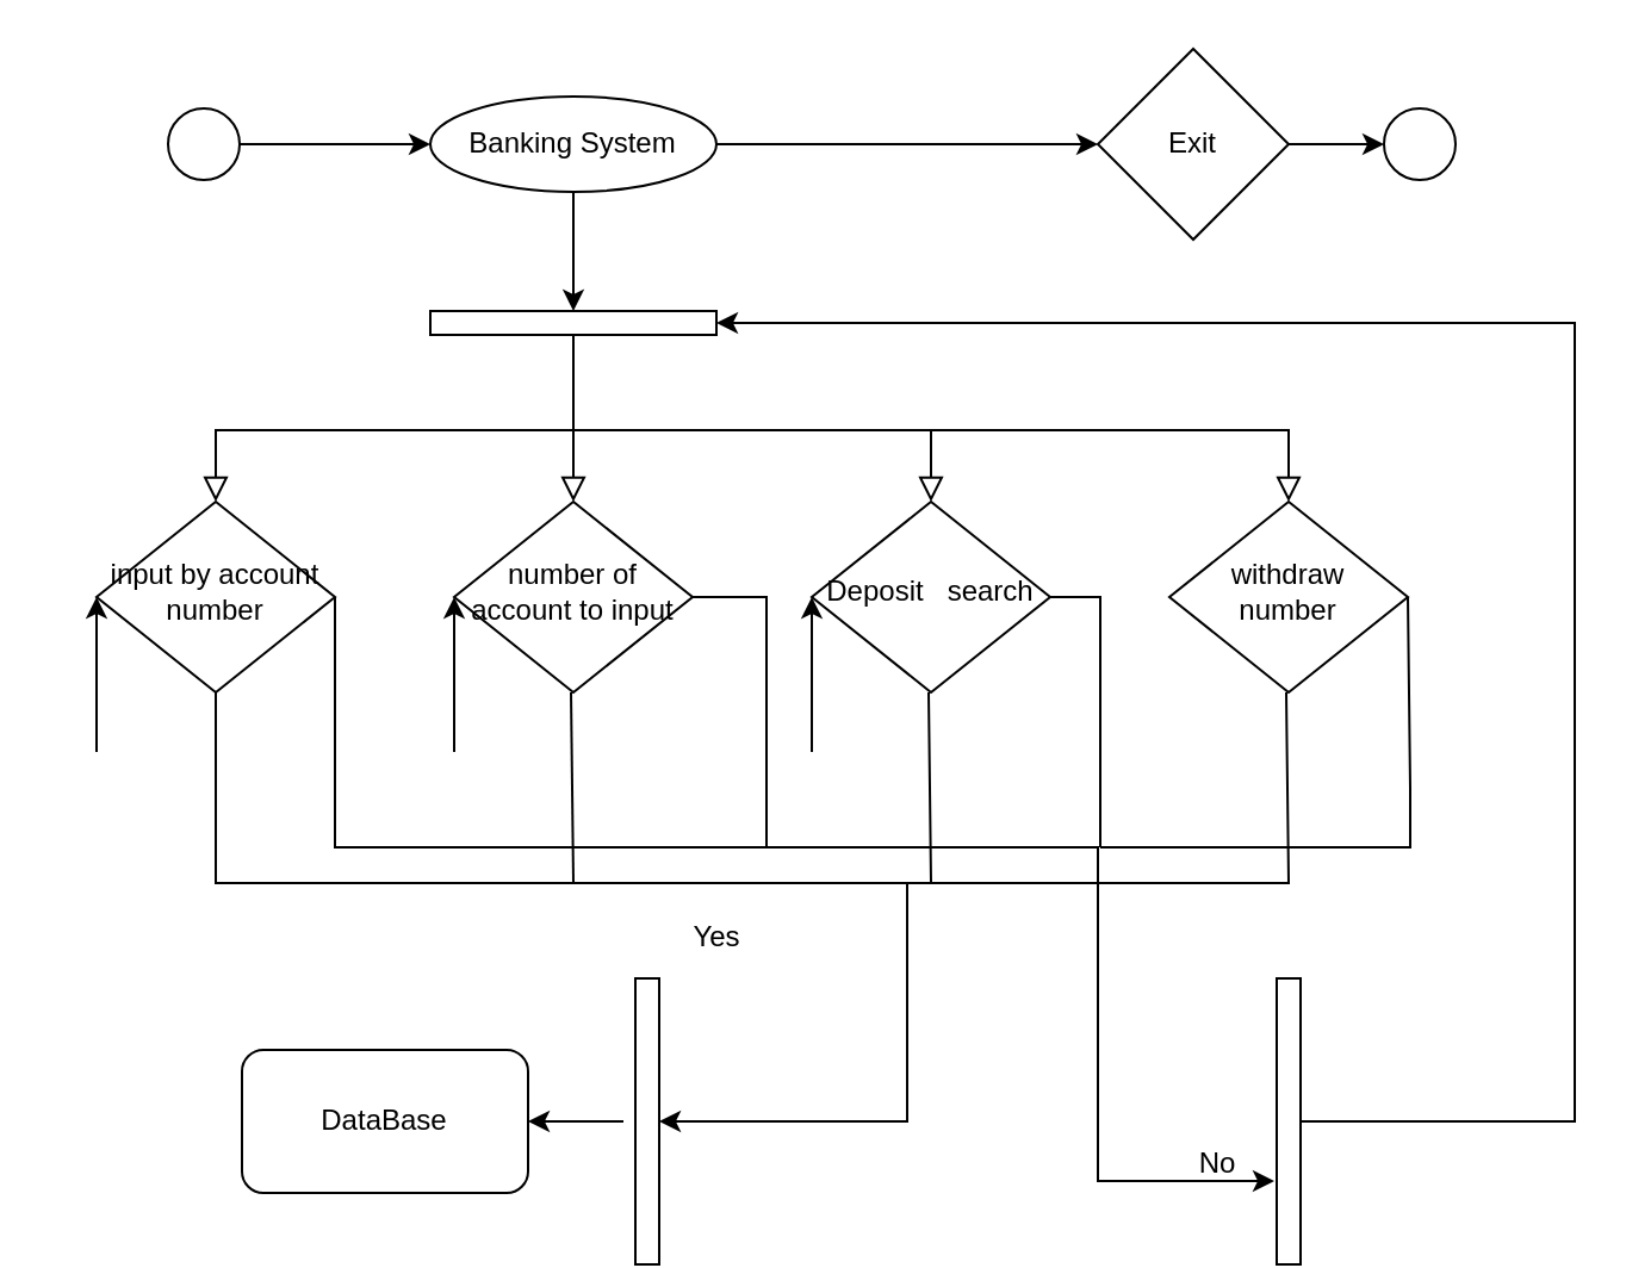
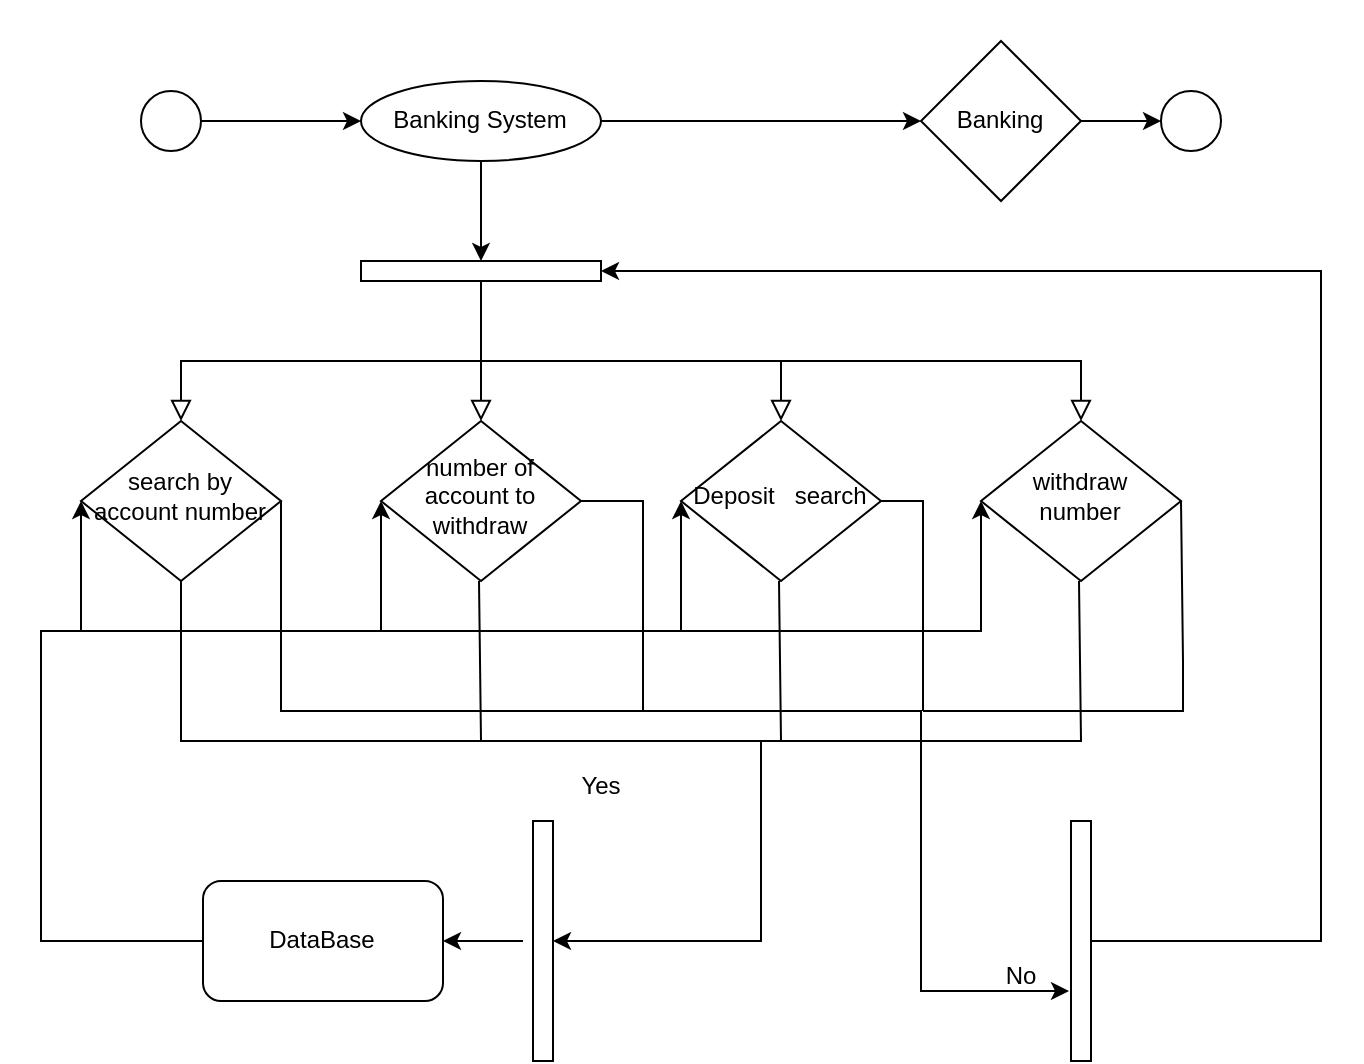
  <mxCell id="0" />
  <mxCell id="1" parent="0" />
  <mxCell id="2" value="" style="rounded=0;html=1;jettySize=auto;orthogonalLoop=1;fontSize=11;endArrow=block;endFill=0;endSize=8;strokeWidth=1;shadow=0;labelBackgroundColor=none;edgeStyle=orthogonalEdgeStyle;exitX=0.5;exitY=1;exitDx=0;exitDy=0;" parent="1" source="10" target="6" edge="1"><mxGeometry relative="1" as="geometry"><mxPoint x="240" y="160" as="sourcePoint" /></mxGeometry></mxCell>
  <mxCell id="3" value="Banking System" style="ellipse;whiteSpace=wrap;html=1;fontSize=12;glass=0;strokeWidth=1;shadow=0;" parent="1" vertex="1"><mxGeometry x="180" y="40" width="120" height="40" as="geometry" /></mxCell>
  <mxCell id="4" value="" style="rounded=0;html=1;jettySize=auto;orthogonalLoop=1;fontSize=11;endArrow=block;endFill=0;endSize=8;strokeWidth=1;shadow=0;labelBackgroundColor=none;edgeStyle=orthogonalEdgeStyle;" parent="1" target="7" edge="1"><mxGeometry y="20" relative="1" as="geometry"><mxPoint as="offset" /><mxPoint x="240" y="150" as="sourcePoint" /><Array as="points"><mxPoint x="240" y="180" /><mxPoint x="90" y="180" /></Array></mxGeometry></mxCell>
  <mxCell id="5" value="" style="edgeStyle=orthogonalEdgeStyle;rounded=0;html=1;jettySize=auto;orthogonalLoop=1;fontSize=11;endArrow=block;endFill=0;endSize=8;strokeWidth=1;shadow=0;labelBackgroundColor=none;exitX=0.5;exitY=1;exitDx=0;exitDy=0;entryX=0.5;entryY=0;entryDx=0;entryDy=0;" parent="1" source="10" target="12" edge="1"><mxGeometry y="10" relative="1" as="geometry"><mxPoint as="offset" /><mxPoint x="360" y="250" as="targetPoint" /><Array as="points"><mxPoint x="240" y="180" /><mxPoint x="390" y="180" /></Array></mxGeometry></mxCell>
- <mxCell id="6" value="number of account to input" style="rhombus;whiteSpace=wrap;html=1;shadow=0;fontFamily=Helvetica;fontSize=12;align=center;strokeWidth=1;spacing=6;spacingTop=-4;" parent="1" vertex="1"><mxGeometry x="190" y="210" width="100" height="80" as="geometry" /></mxCell>
- <mxCell id="7" value="input by account number" style="rhombus;whiteSpace=wrap;html=1;shadow=0;fontFamily=Helvetica;fontSize=12;align=center;strokeWidth=1;spacing=6;spacingTop=-4;" parent="1" vertex="1"><mxGeometry x="40" y="210" width="100" height="80" as="geometry" /></mxCell>
+ <mxCell id="6" value="number of account to withdraw" style="rhombus;whiteSpace=wrap;html=1;shadow=0;fontFamily=Helvetica;fontSize=12;align=center;strokeWidth=1;spacing=6;spacingTop=-4;" parent="1" vertex="1"><mxGeometry x="190" y="210" width="100" height="80" as="geometry" /></mxCell>
+ <mxCell id="7" value="search by account number" style="rhombus;whiteSpace=wrap;html=1;shadow=0;fontFamily=Helvetica;fontSize=12;align=center;strokeWidth=1;spacing=6;spacingTop=-4;" parent="1" vertex="1"><mxGeometry x="40" y="210" width="100" height="80" as="geometry" /></mxCell>
  <mxCell id="8" value="" style="ellipse;whiteSpace=wrap;html=1;aspect=fixed;" vertex="1" parent="1"><mxGeometry x="70" y="45" width="30" height="30" as="geometry" /></mxCell>
  <mxCell id="9" value="" style="endArrow=classic;html=1;rounded=0;exitX=1;exitY=0.5;exitDx=0;exitDy=0;entryX=0;entryY=0.5;entryDx=0;entryDy=0;" edge="1" parent="1" source="8" target="3"><mxGeometry width="50" height="50" relative="1" as="geometry"><mxPoint x="270" y="330" as="sourcePoint" /><mxPoint x="320" y="280" as="targetPoint" /></mxGeometry></mxCell>
  <mxCell id="10" value="" style="rounded=0;whiteSpace=wrap;html=1;" vertex="1" parent="1"><mxGeometry x="180" y="130" width="120" height="10" as="geometry" /></mxCell>
  <mxCell id="11" value="" style="endArrow=classic;html=1;rounded=0;exitX=0.5;exitY=1;exitDx=0;exitDy=0;entryX=0.5;entryY=0;entryDx=0;entryDy=0;" edge="1" parent="1" source="3" target="10"><mxGeometry width="50" height="50" relative="1" as="geometry"><mxPoint x="270" y="290" as="sourcePoint" /><mxPoint x="320" y="240" as="targetPoint" /></mxGeometry></mxCell>
  <mxCell id="12" value="Deposit&amp;nbsp; &amp;nbsp;search" style="rhombus;whiteSpace=wrap;html=1;shadow=0;fontFamily=Helvetica;fontSize=12;align=center;strokeWidth=1;spacing=6;spacingTop=-4;" vertex="1" parent="1"><mxGeometry x="340" y="210" width="100" height="80" as="geometry" /></mxCell>
  <mxCell id="13" value="" style="edgeStyle=orthogonalEdgeStyle;rounded=0;html=1;jettySize=auto;orthogonalLoop=1;fontSize=11;endArrow=block;endFill=0;endSize=8;strokeWidth=1;shadow=0;labelBackgroundColor=none;entryX=0.5;entryY=0;entryDx=0;entryDy=0;" edge="1" parent="1" target="14"><mxGeometry y="10" relative="1" as="geometry"><mxPoint as="offset" /><mxPoint x="240" y="140" as="sourcePoint" /><mxPoint x="510" y="250" as="targetPoint" /><Array as="points"><mxPoint x="240" y="180" /><mxPoint x="540" y="180" /></Array></mxGeometry></mxCell>
  <mxCell id="14" value="withdraw number" style="rhombus;whiteSpace=wrap;html=1;shadow=0;fontFamily=Helvetica;fontSize=12;align=center;strokeWidth=1;spacing=6;spacingTop=-4;" vertex="1" parent="1"><mxGeometry x="490" y="210" width="100" height="80" as="geometry" /></mxCell>
  <mxCell id="15" value="" style="endArrow=classic;html=1;rounded=0;entryX=0.5;entryY=1;entryDx=0;entryDy=0;exitX=1;exitY=0.5;exitDx=0;exitDy=0;" edge="1" parent="1" source="7"><mxGeometry width="50" height="50" relative="1" as="geometry"><mxPoint x="140" y="275" as="sourcePoint" /><mxPoint x="534" y="495" as="targetPoint" /><Array as="points"><mxPoint x="140" y="355" /><mxPoint x="340" y="355" /><mxPoint x="460" y="355" /><mxPoint x="460" y="495" /></Array></mxGeometry></mxCell>
  <mxCell id="16" value="" style="rounded=0;whiteSpace=wrap;html=1;rotation=90;" vertex="1" parent="1"><mxGeometry x="480" y="465" width="120" height="10" as="geometry" /></mxCell>
  <mxCell id="17" value="" style="endArrow=none;html=1;rounded=0;entryX=1;entryY=0.5;entryDx=0;entryDy=0;" edge="1" parent="1" target="6"><mxGeometry width="50" height="50" relative="1" as="geometry"><mxPoint x="321" y="355" as="sourcePoint" /><mxPoint x="341" y="260" as="targetPoint" /><Array as="points"><mxPoint x="321" y="250" /></Array></mxGeometry></mxCell>
  <mxCell id="18" value="" style="endArrow=none;html=1;rounded=0;exitX=1;exitY=0.5;exitDx=0;exitDy=0;" edge="1" parent="1" source="12"><mxGeometry width="50" height="50" relative="1" as="geometry"><mxPoint x="291" y="310" as="sourcePoint" /><mxPoint x="461" y="355" as="targetPoint" /><Array as="points"><mxPoint x="461" y="250" /></Array></mxGeometry></mxCell>
  <mxCell id="19" value="" style="endArrow=none;html=1;rounded=0;exitX=1;exitY=0.5;exitDx=0;exitDy=0;" edge="1" parent="1" source="14"><mxGeometry width="50" height="50" relative="1" as="geometry"><mxPoint x="571" y="350" as="sourcePoint" /><mxPoint x="461" y="355" as="targetPoint" /><Array as="points"><mxPoint x="591" y="330" /><mxPoint x="591" y="355" /></Array></mxGeometry></mxCell>
  <mxCell id="20" value="" style="endArrow=classic;html=1;rounded=0;exitX=0.5;exitY=0;exitDx=0;exitDy=0;entryX=1;entryY=0.5;entryDx=0;entryDy=0;" edge="1" parent="1" source="16" target="10"><mxGeometry width="50" height="50" relative="1" as="geometry"><mxPoint x="291" y="310" as="sourcePoint" /><mxPoint x="590" y="470" as="targetPoint" /><Array as="points"><mxPoint x="660" y="470" /><mxPoint x="660" y="135" /></Array></mxGeometry></mxCell>
  <mxCell id="21" value="" style="endArrow=classic;html=1;rounded=0;entryX=0.5;entryY=0;entryDx=0;entryDy=0;" edge="1" parent="1" target="26"><mxGeometry width="50" height="50" relative="1" as="geometry"><mxPoint x="90" y="290" as="sourcePoint" /><mxPoint x="271" y="470" as="targetPoint" /><Array as="points"><mxPoint x="90" y="370" /><mxPoint x="290" y="370" /><mxPoint x="380" y="370" /><mxPoint x="380" y="470" /></Array></mxGeometry></mxCell>
  <mxCell id="22" value="" style="endArrow=none;html=1;rounded=0;entryX=1;entryY=0.5;entryDx=0;entryDy=0;" edge="1" parent="1"><mxGeometry width="50" height="50" relative="1" as="geometry"><mxPoint x="240" y="370" as="sourcePoint" /><mxPoint x="239" y="290" as="targetPoint" /><Array as="points" /></mxGeometry></mxCell>
  <mxCell id="23" value="" style="endArrow=none;html=1;rounded=0;exitX=1;exitY=0.5;exitDx=0;exitDy=0;" edge="1" parent="1"><mxGeometry width="50" height="50" relative="1" as="geometry"><mxPoint x="389" y="290" as="sourcePoint" /><mxPoint x="380" y="370" as="targetPoint" /><Array as="points"><mxPoint x="390" y="370" /></Array></mxGeometry></mxCell>
  <mxCell id="24" value="" style="endArrow=none;html=1;rounded=0;exitX=1;exitY=0.5;exitDx=0;exitDy=0;" edge="1" parent="1"><mxGeometry width="50" height="50" relative="1" as="geometry"><mxPoint x="539" y="290" as="sourcePoint" /><mxPoint x="390" y="370" as="targetPoint" /><Array as="points"><mxPoint x="540" y="370" /></Array></mxGeometry></mxCell>
  <mxCell id="25" value="DataBase" style="rounded=1;whiteSpace=wrap;html=1;" vertex="1" parent="1"><mxGeometry x="101" y="440" width="120" height="60" as="geometry" /></mxCell>
  <mxCell id="26" value="" style="rounded=0;whiteSpace=wrap;html=1;rotation=90;" vertex="1" parent="1"><mxGeometry x="211" y="465" width="120" height="10" as="geometry" /></mxCell>
  <mxCell id="27" value="" style="endArrow=classic;html=1;rounded=0;entryX=1;entryY=0.5;entryDx=0;entryDy=0;" edge="1" parent="1" target="25"><mxGeometry width="50" height="50" relative="1" as="geometry"><mxPoint x="261" y="470" as="sourcePoint" /><mxPoint x="300" y="470" as="targetPoint" /></mxGeometry></mxCell>
  <mxCell id="28" value="Yes" style="text;html=1;strokeColor=none;fillColor=none;align=center;verticalAlign=middle;whiteSpace=wrap;rounded=0;" vertex="1" parent="1"><mxGeometry x="280" y="380" width="41" height="25" as="geometry" /></mxCell>
  <mxCell id="29" value="No" style="text;html=1;strokeColor=none;fillColor=none;align=center;verticalAlign=middle;whiteSpace=wrap;rounded=0;" vertex="1" parent="1"><mxGeometry x="490" y="475" width="41" height="25" as="geometry" /></mxCell>
  <mxCell id="30" value="" style="endArrow=classic;html=1;rounded=0;exitX=1;exitY=0.5;exitDx=0;exitDy=0;" edge="1" parent="1" source="3"><mxGeometry width="50" height="50" relative="1" as="geometry"><mxPoint x="250" y="90" as="sourcePoint" /><mxPoint x="460" y="60" as="targetPoint" /></mxGeometry></mxCell>
- <mxCell id="31" value="Exit" style="rhombus;whiteSpace=wrap;html=1;" vertex="1" parent="1"><mxGeometry x="460" y="20" width="80" height="80" as="geometry" /></mxCell>
+ <mxCell id="31" value="Banking" style="rhombus;whiteSpace=wrap;html=1;" vertex="1" parent="1"><mxGeometry x="460" y="20" width="80" height="80" as="geometry" /></mxCell>
  <mxCell id="32" value="" style="endArrow=classic;html=1;rounded=0;exitX=1;exitY=0.5;exitDx=0;exitDy=0;entryX=0;entryY=0.5;entryDx=0;entryDy=0;" edge="1" parent="1" source="31"><mxGeometry width="50" height="50" relative="1" as="geometry"><mxPoint x="310" y="70" as="sourcePoint" /><mxPoint x="580" y="60" as="targetPoint" /></mxGeometry></mxCell>
  <mxCell id="33" value="" style="ellipse;whiteSpace=wrap;html=1;aspect=fixed;" vertex="1" parent="1"><mxGeometry x="580" y="45" width="30" height="30" as="geometry" /></mxCell>
+ <mxCell id="34" value="" style="endArrow=classic;html=1;rounded=0;exitX=0;exitY=0.5;exitDx=0;exitDy=0;entryX=0;entryY=0.5;entryDx=0;entryDy=0;" edge="1" parent="1" source="25" target="14"><mxGeometry width="50" height="50" relative="1" as="geometry"><mxPoint x="350" y="315" as="sourcePoint" /><mxPoint x="490" y="315" as="targetPoint" /><Array as="points"><mxPoint x="20" y="470" /><mxPoint x="20" y="315" /><mxPoint x="490" y="315" /></Array></mxGeometry></mxCell>
  <mxCell id="35" value="" style="endArrow=classic;html=1;rounded=0;entryX=0;entryY=0.5;entryDx=0;entryDy=0;" edge="1" parent="1" target="12"><mxGeometry width="50" height="50" relative="1" as="geometry"><mxPoint x="340" y="315" as="sourcePoint" /><mxPoint x="300" y="265" as="targetPoint" /></mxGeometry></mxCell>
  <mxCell id="36" value="" style="endArrow=classic;html=1;rounded=0;entryX=0;entryY=0.5;entryDx=0;entryDy=0;" edge="1" parent="1" target="6"><mxGeometry width="50" height="50" relative="1" as="geometry"><mxPoint x="190" y="315" as="sourcePoint" /><mxPoint x="300" y="265" as="targetPoint" /></mxGeometry></mxCell>
  <mxCell id="37" value="" style="endArrow=classic;html=1;rounded=0;entryX=0;entryY=0.5;entryDx=0;entryDy=0;" edge="1" parent="1" target="7"><mxGeometry width="50" height="50" relative="1" as="geometry"><mxPoint x="40" y="315" as="sourcePoint" /><mxPoint x="300" y="265" as="targetPoint" /></mxGeometry></mxCell>
